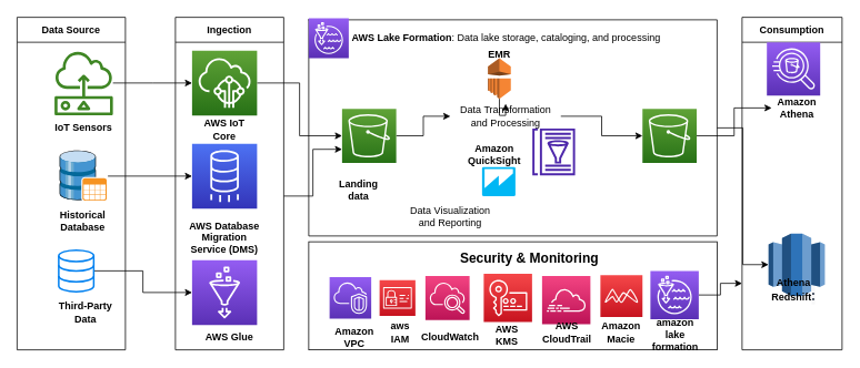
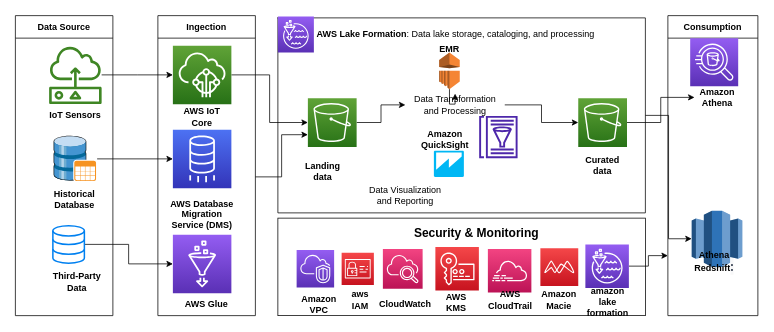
  <mxCell id="0" />
  <mxCell id="1" parent="0" />
  <mxCell id="2" value="" style="shape=table;startSize=0;container=1;collapsible=0;childLayout=tableLayout;" parent="1" vertex="1"><mxGeometry x="370" y="23" width="490" height="260" as="geometry" /></mxCell>
  <mxCell id="3" value="" style="shape=tableRow;horizontal=0;startSize=0;swimlaneHead=0;swimlaneBody=0;strokeColor=inherit;top=0;left=0;bottom=0;right=0;collapsible=0;dropTarget=0;fillColor=none;points=[[0,0.5],[1,0.5]];portConstraint=eastwest;" parent="2" vertex="1"><mxGeometry width="490" height="260" as="geometry" /></mxCell>
  <mxCell id="4" value="" style="shape=partialRectangle;html=1;whiteSpace=wrap;connectable=0;strokeColor=inherit;overflow=hidden;fillColor=none;top=0;left=0;bottom=0;right=0;pointerEvents=1;" parent="3" vertex="1"><mxGeometry width="490" height="260" as="geometry"><mxRectangle width="490" height="260" as="alternateBounds" /></mxGeometry></mxCell>
  <mxCell id="5" style="edgeStyle=orthogonalEdgeStyle;rounded=0;orthogonalLoop=1;jettySize=auto;html=1;exitX=1;exitY=0.5;exitDx=0;exitDy=0;" edge="1" parent="2" source="3" target="3"><mxGeometry relative="1" as="geometry" /></mxCell>
  <mxCell id="6" value="Data Source" style="shape=table;startSize=30;container=1;collapsible=0;childLayout=tableLayout;fontStyle=1" parent="1" vertex="1"><mxGeometry x="20" y="20" width="130" height="400" as="geometry" /></mxCell>
  <mxCell id="7" value="" style="shape=tableRow;horizontal=0;startSize=0;swimlaneHead=0;swimlaneBody=0;strokeColor=inherit;top=0;left=0;bottom=0;right=0;collapsible=0;dropTarget=0;fillColor=none;points=[[0,0.5],[1,0.5]];portConstraint=eastwest;" parent="6" vertex="1"><mxGeometry y="30" width="130" height="370" as="geometry" /></mxCell>
  <mxCell id="8" value="" style="shape=partialRectangle;html=1;whiteSpace=wrap;connectable=0;strokeColor=inherit;overflow=hidden;fillColor=none;top=0;left=0;bottom=0;right=0;pointerEvents=1;" parent="7" vertex="1"><mxGeometry width="130" height="370" as="geometry"><mxRectangle width="130" height="370" as="alternateBounds" /></mxGeometry></mxCell>
  <mxCell id="9" value="" style="edgeStyle=orthogonalEdgeStyle;rounded=0;orthogonalLoop=1;jettySize=auto;html=1;" parent="1" source="10" target="22" edge="1"><mxGeometry relative="1" as="geometry" /></mxCell>
  <mxCell id="10" value="" style="sketch=0;outlineConnect=0;fontColor=#232F3E;gradientColor=none;fillColor=#3F8624;strokeColor=none;dashed=0;verticalLabelPosition=bottom;verticalAlign=top;align=center;html=1;fontSize=12;fontStyle=0;aspect=fixed;pointerEvents=1;shape=mxgraph.aws4.sensor;" parent="1" vertex="1"><mxGeometry x="65" y="60" width="70" height="78" as="geometry" /></mxCell>
  <mxCell id="11" value="IoT Sensors" style="text;strokeColor=none;align=center;fillColor=none;html=1;verticalAlign=middle;whiteSpace=wrap;rounded=0;fontStyle=1" parent="1" vertex="1"><mxGeometry x="50" y="138" width="100" height="30" as="geometry" /></mxCell>
  <mxCell id="12" value="" style="edgeStyle=orthogonalEdgeStyle;rounded=0;orthogonalLoop=1;jettySize=auto;html=1;" parent="1" source="13" target="24" edge="1"><mxGeometry relative="1" as="geometry" /></mxCell>
  <mxCell id="13" value="" style="shadow=0;dashed=0;html=1;labelPosition=center;verticalLabelPosition=bottom;verticalAlign=top;align=center;outlineConnect=0;shape=mxgraph.veeam.3d.database;" parent="1" vertex="1"><mxGeometry x="71" y="180" width="58" height="62" as="geometry" /></mxCell>
  <mxCell id="14" value="Historical Database" style="text;strokeColor=none;align=center;fillColor=none;html=1;verticalAlign=middle;whiteSpace=wrap;rounded=0;fontStyle=1" parent="1" vertex="1"><mxGeometry x="69" y="250" width="60" height="30" as="geometry" /></mxCell>
  <mxCell id="15" value="" style="edgeStyle=orthogonalEdgeStyle;rounded=0;orthogonalLoop=1;jettySize=auto;html=1;" parent="1" source="16" target="26" edge="1"><mxGeometry relative="1" as="geometry" /></mxCell>
  <mxCell id="16" value="" style="html=1;verticalLabelPosition=bottom;align=center;labelBackgroundColor=#ffffff;verticalAlign=top;strokeWidth=2;strokeColor=#0080F0;shadow=0;dashed=0;shape=mxgraph.ios7.icons.data;" parent="1" vertex="1"><mxGeometry x="70" y="300" width="42" height="50" as="geometry" /></mxCell>
  <mxCell id="17" value="Third-Party Data" style="text;strokeColor=none;align=center;fillColor=none;html=1;verticalAlign=middle;whiteSpace=wrap;rounded=0;fontStyle=1" parent="1" vertex="1"><mxGeometry x="65" y="360" width="75" height="30" as="geometry" /></mxCell>
  <mxCell id="18" value="Ingection" style="shape=table;startSize=30;container=1;collapsible=0;childLayout=tableLayout;fontStyle=1" parent="1" vertex="1"><mxGeometry x="210" y="20" width="130" height="400" as="geometry" /></mxCell>
  <mxCell id="19" value="" style="shape=tableRow;horizontal=0;startSize=0;swimlaneHead=0;swimlaneBody=0;strokeColor=inherit;top=0;left=0;bottom=0;right=0;collapsible=0;dropTarget=0;fillColor=none;points=[[0,0.5],[1,0.5]];portConstraint=eastwest;" parent="18" vertex="1"><mxGeometry y="30" width="130" height="370" as="geometry" /></mxCell>
  <mxCell id="20" value="" style="shape=partialRectangle;html=1;whiteSpace=wrap;connectable=0;strokeColor=inherit;overflow=hidden;fillColor=none;top=0;left=0;bottom=0;right=0;pointerEvents=1;" parent="19" vertex="1"><mxGeometry width="130" height="370" as="geometry"><mxRectangle width="130" height="370" as="alternateBounds" /></mxGeometry></mxCell>
  <mxCell id="21" value="" style="edgeStyle=orthogonalEdgeStyle;rounded=0;orthogonalLoop=1;jettySize=auto;html=1;" edge="1" parent="1" source="22" target="57"><mxGeometry relative="1" as="geometry" /></mxCell>
  <mxCell id="22" value="" style="sketch=0;points=[[0,0,0],[0.25,0,0],[0.5,0,0],[0.75,0,0],[1,0,0],[0,1,0],[0.25,1,0],[0.5,1,0],[0.75,1,0],[1,1,0],[0,0.25,0],[0,0.5,0],[0,0.75,0],[1,0.25,0],[1,0.5,0],[1,0.75,0]];outlineConnect=0;fontColor=#232F3E;gradientColor=#60A337;gradientDirection=north;fillColor=#277116;strokeColor=#ffffff;dashed=0;verticalLabelPosition=bottom;verticalAlign=top;align=center;html=1;fontSize=12;fontStyle=0;aspect=fixed;shape=mxgraph.aws4.resourceIcon;resIcon=mxgraph.aws4.iot_core;" parent="1" vertex="1"><mxGeometry x="230" y="60" width="78" height="78" as="geometry" /></mxCell>
  <mxCell id="23" value="AWS IoT Core" style="text;strokeColor=none;align=center;fillColor=none;html=1;verticalAlign=middle;whiteSpace=wrap;rounded=0;fontStyle=1" parent="1" vertex="1"><mxGeometry x="239" y="140" width="60" height="30" as="geometry" /></mxCell>
  <mxCell id="24" value="" style="sketch=0;points=[[0,0,0],[0.25,0,0],[0.5,0,0],[0.75,0,0],[1,0,0],[0,1,0],[0.25,1,0],[0.5,1,0],[0.75,1,0],[1,1,0],[0,0.25,0],[0,0.5,0],[0,0.75,0],[1,0.25,0],[1,0.5,0],[1,0.75,0]];outlineConnect=0;fontColor=#232F3E;gradientColor=#4D72F3;gradientDirection=north;fillColor=#3334B9;strokeColor=#ffffff;dashed=0;verticalLabelPosition=bottom;verticalAlign=top;align=center;html=1;fontSize=12;fontStyle=0;aspect=fixed;shape=mxgraph.aws4.resourceIcon;resIcon=mxgraph.aws4.database_migration_service;" parent="1" vertex="1"><mxGeometry x="230" y="172" width="78" height="78" as="geometry" /></mxCell>
  <mxCell id="25" value="AWS Database Migration Service (DMS)" style="text;strokeColor=none;align=center;fillColor=none;html=1;verticalAlign=middle;whiteSpace=wrap;rounded=0;fontStyle=1" parent="1" vertex="1"><mxGeometry x="219" y="270" width="100" height="30" as="geometry" /></mxCell>
  <mxCell id="26" value="" style="sketch=0;points=[[0,0,0],[0.25,0,0],[0.5,0,0],[0.75,0,0],[1,0,0],[0,1,0],[0.25,1,0],[0.5,1,0],[0.75,1,0],[1,1,0],[0,0.25,0],[0,0.5,0],[0,0.75,0],[1,0.25,0],[1,0.5,0],[1,0.75,0]];outlineConnect=0;fontColor=#232F3E;gradientColor=#945DF2;gradientDirection=north;fillColor=#5A30B5;strokeColor=#ffffff;dashed=0;verticalLabelPosition=bottom;verticalAlign=top;align=center;html=1;fontSize=12;fontStyle=0;aspect=fixed;shape=mxgraph.aws4.resourceIcon;resIcon=mxgraph.aws4.glue;" parent="1" vertex="1"><mxGeometry x="230" y="312" width="78" height="78" as="geometry" /></mxCell>
  <mxCell id="27" value="AWS Glue" style="text;strokeColor=none;align=center;fillColor=none;html=1;verticalAlign=middle;whiteSpace=wrap;rounded=0;fontStyle=1" parent="1" vertex="1"><mxGeometry x="245" y="390" width="60" height="30" as="geometry" /></mxCell>
  <mxCell id="28" value="" style="rounded=0;whiteSpace=wrap;html=1;" parent="1" vertex="1"><mxGeometry x="370" y="290" width="490" height="130" as="geometry" /></mxCell>
  <mxCell id="29" value="" style="sketch=0;points=[[0,0,0],[0.25,0,0],[0.5,0,0],[0.75,0,0],[1,0,0],[0,1,0],[0.25,1,0],[0.5,1,0],[0.75,1,0],[1,1,0],[0,0.25,0],[0,0.5,0],[0,0.75,0],[1,0.25,0],[1,0.5,0],[1,0.75,0]];outlineConnect=0;fontColor=#232F3E;gradientColor=#945DF2;gradientDirection=north;fillColor=#5A30B5;strokeColor=#ffffff;dashed=0;verticalLabelPosition=bottom;verticalAlign=top;align=center;html=1;fontSize=12;fontStyle=0;aspect=fixed;shape=mxgraph.aws4.resourceIcon;resIcon=mxgraph.aws4.vpc;" parent="1" vertex="1"><mxGeometry x="395" y="332.5" width="50" height="50" as="geometry" /></mxCell>
  <mxCell id="30" value="Amazon VPC" style="text;strokeColor=none;align=center;fillColor=none;html=1;verticalAlign=middle;whiteSpace=wrap;rounded=0;fontStyle=1" parent="1" vertex="1"><mxGeometry x="395" y="390" width="60" height="30" as="geometry" /></mxCell>
  <mxCell id="31" value="" style="sketch=0;points=[[0,0,0],[0.25,0,0],[0.5,0,0],[0.75,0,0],[1,0,0],[0,1,0],[0.25,1,0],[0.5,1,0],[0.75,1,0],[1,1,0],[0,0.25,0],[0,0.5,0],[0,0.75,0],[1,0.25,0],[1,0.5,0],[1,0.75,0]];points=[[0,0,0],[0.25,0,0],[0.5,0,0],[0.75,0,0],[1,0,0],[0,1,0],[0.25,1,0],[0.5,1,0],[0.75,1,0],[1,1,0],[0,0.25,0],[0,0.5,0],[0,0.75,0],[1,0.25,0],[1,0.5,0],[1,0.75,0]];outlineConnect=0;fontColor=#232F3E;gradientColor=#F34482;gradientDirection=north;fillColor=#BC1356;strokeColor=#ffffff;dashed=0;verticalLabelPosition=bottom;verticalAlign=top;align=center;html=1;fontSize=12;fontStyle=0;aspect=fixed;shape=mxgraph.aws4.resourceIcon;resIcon=mxgraph.aws4.cloudwatch_2;" parent="1" vertex="1"><mxGeometry x="510" y="331" width="53" height="53" as="geometry" /></mxCell>
  <mxCell id="32" value="CloudWatch" style="text;strokeColor=none;align=center;fillColor=none;html=1;verticalAlign=middle;whiteSpace=wrap;rounded=0;fontStyle=1" parent="1" vertex="1"><mxGeometry x="510" y="390" width="60" height="30" as="geometry" /></mxCell>
  <mxCell id="33" value="" style="sketch=0;points=[[0,0,0],[0.25,0,0],[0.5,0,0],[0.75,0,0],[1,0,0],[0,1,0],[0.25,1,0],[0.5,1,0],[0.75,1,0],[1,1,0],[0,0.25,0],[0,0.5,0],[0,0.75,0],[1,0.25,0],[1,0.5,0],[1,0.75,0]];outlineConnect=0;fontColor=#232F3E;gradientColor=#F54749;gradientDirection=north;fillColor=#C7131F;strokeColor=#ffffff;dashed=0;verticalLabelPosition=bottom;verticalAlign=top;align=center;html=1;fontSize=12;fontStyle=0;aspect=fixed;shape=mxgraph.aws4.resourceIcon;resIcon=mxgraph.aws4.identity_and_access_management;" parent="1" vertex="1"><mxGeometry x="455" y="336" width="43" height="43" as="geometry" /></mxCell>
  <mxCell id="34" value="aws &lt;br&gt;IAM" style="text;strokeColor=none;align=center;fillColor=none;html=1;verticalAlign=middle;whiteSpace=wrap;rounded=0;fontStyle=1" parent="1" vertex="1"><mxGeometry x="450" y="384" width="60" height="30" as="geometry" /></mxCell>
  <mxCell id="35" value="" style="sketch=0;points=[[0,0,0],[0.25,0,0],[0.5,0,0],[0.75,0,0],[1,0,0],[0,1,0],[0.25,1,0],[0.5,1,0],[0.75,1,0],[1,1,0],[0,0.25,0],[0,0.5,0],[0,0.75,0],[1,0.25,0],[1,0.5,0],[1,0.75,0]];outlineConnect=0;fontColor=#232F3E;gradientColor=#F54749;gradientDirection=north;fillColor=#C7131F;strokeColor=#ffffff;dashed=0;verticalLabelPosition=bottom;verticalAlign=top;align=center;html=1;fontSize=12;fontStyle=0;aspect=fixed;shape=mxgraph.aws4.resourceIcon;resIcon=mxgraph.aws4.key_management_service;" parent="1" vertex="1"><mxGeometry x="580" y="328.5" width="58" height="58" as="geometry" /></mxCell>
  <mxCell id="36" value="AWS &lt;br&gt;KMS" style="text;strokeColor=none;align=center;fillColor=none;html=1;verticalAlign=middle;whiteSpace=wrap;rounded=0;fontStyle=1" parent="1" vertex="1"><mxGeometry x="578" y="386.5" width="60" height="30" as="geometry" /></mxCell>
  <mxCell id="37" value="" style="sketch=0;points=[[0,0,0],[0.25,0,0],[0.5,0,0],[0.75,0,0],[1,0,0],[0,1,0],[0.25,1,0],[0.5,1,0],[0.75,1,0],[1,1,0],[0,0.25,0],[0,0.5,0],[0,0.75,0],[1,0.25,0],[1,0.5,0],[1,0.75,0]];points=[[0,0,0],[0.25,0,0],[0.5,0,0],[0.75,0,0],[1,0,0],[0,1,0],[0.25,1,0],[0.5,1,0],[0.75,1,0],[1,1,0],[0,0.25,0],[0,0.5,0],[0,0.75,0],[1,0.25,0],[1,0.5,0],[1,0.75,0]];outlineConnect=0;fontColor=#232F3E;gradientColor=#F34482;gradientDirection=north;fillColor=#BC1356;strokeColor=#ffffff;dashed=0;verticalLabelPosition=bottom;verticalAlign=top;align=center;html=1;fontSize=12;fontStyle=0;aspect=fixed;shape=mxgraph.aws4.resourceIcon;resIcon=mxgraph.aws4.cloudtrail;" parent="1" vertex="1"><mxGeometry x="650" y="331" width="58" height="58" as="geometry" /></mxCell>
  <mxCell id="38" value="AWS CloudTrail" style="text;strokeColor=none;align=center;fillColor=none;html=1;verticalAlign=middle;whiteSpace=wrap;rounded=0;fontStyle=1" parent="1" vertex="1"><mxGeometry x="650" y="384" width="60" height="30" as="geometry" /></mxCell>
  <mxCell id="39" value="Security &amp;amp; Monitoring" style="text;strokeColor=none;align=center;fillColor=none;html=1;verticalAlign=middle;whiteSpace=wrap;rounded=0;fontStyle=1;fontSize=16;" parent="1" vertex="1"><mxGeometry x="530" y="295" width="210" height="30" as="geometry" /></mxCell>
  <mxCell id="40" value="" style="sketch=0;points=[[0,0,0],[0.25,0,0],[0.5,0,0],[0.75,0,0],[1,0,0],[0,1,0],[0.25,1,0],[0.5,1,0],[0.75,1,0],[1,1,0],[0,0.25,0],[0,0.5,0],[0,0.75,0],[1,0.25,0],[1,0.5,0],[1,0.75,0]];outlineConnect=0;fontColor=#232F3E;gradientColor=#F54749;gradientDirection=north;fillColor=#C7131F;strokeColor=#ffffff;dashed=0;verticalLabelPosition=bottom;verticalAlign=top;align=center;html=1;fontSize=12;fontStyle=0;aspect=fixed;shape=mxgraph.aws4.resourceIcon;resIcon=mxgraph.aws4.macie;" parent="1" vertex="1"><mxGeometry x="720" y="330" width="50.5" height="50.5" as="geometry" /></mxCell>
  <mxCell id="41" value="Amazon Macie" style="text;strokeColor=none;align=center;fillColor=none;html=1;verticalAlign=middle;whiteSpace=wrap;rounded=0;fontStyle=1" parent="1" vertex="1"><mxGeometry x="715.25" y="384" width="60" height="30" as="geometry" /></mxCell>
  <mxCell id="42" value="" style="edgeStyle=orthogonalEdgeStyle;rounded=0;orthogonalLoop=1;jettySize=auto;html=1;" edge="1" parent="1" source="43" target="46"><mxGeometry relative="1" as="geometry"><Array as="points"><mxPoint x="864" y="354" /><mxPoint x="864" y="340" /></Array></mxGeometry></mxCell>
  <mxCell id="43" value="" style="sketch=0;points=[[0,0,0],[0.25,0,0],[0.5,0,0],[0.75,0,0],[1,0,0],[0,1,0],[0.25,1,0],[0.5,1,0],[0.75,1,0],[1,1,0],[0,0.25,0],[0,0.5,0],[0,0.75,0],[1,0.25,0],[1,0.5,0],[1,0.75,0]];outlineConnect=0;fontColor=#232F3E;gradientColor=#945DF2;gradientDirection=north;fillColor=#5A30B5;strokeColor=#ffffff;dashed=0;verticalLabelPosition=bottom;verticalAlign=top;align=center;html=1;fontSize=12;fontStyle=0;aspect=fixed;shape=mxgraph.aws4.resourceIcon;resIcon=mxgraph.aws4.lake_formation;" parent="1" vertex="1"><mxGeometry x="780" y="325" width="58" height="58" as="geometry" /></mxCell>
  <mxCell id="44" value="amazon lake formation" style="text;strokeColor=none;align=center;fillColor=none;html=1;verticalAlign=middle;whiteSpace=wrap;rounded=0;fontStyle=1" parent="1" vertex="1"><mxGeometry x="780" y="386.5" width="60" height="30" as="geometry" /></mxCell>
  <mxCell id="45" value="Consumption" style="shape=table;startSize=30;container=1;collapsible=0;childLayout=tableLayout;fontStyle=1" parent="1" vertex="1"><mxGeometry x="890" y="20" width="120" height="400" as="geometry" /></mxCell>
  <mxCell id="46" value="" style="shape=tableRow;horizontal=0;startSize=0;swimlaneHead=0;swimlaneBody=0;strokeColor=inherit;top=0;left=0;bottom=0;right=0;collapsible=0;dropTarget=0;fillColor=none;points=[[0,0.5],[1,0.5]];portConstraint=eastwest;" parent="45" vertex="1"><mxGeometry y="30" width="120" height="370" as="geometry" /></mxCell>
  <mxCell id="47" value="" style="shape=partialRectangle;html=1;whiteSpace=wrap;connectable=0;strokeColor=inherit;overflow=hidden;fillColor=none;top=0;left=0;bottom=0;right=0;pointerEvents=1;" parent="46" vertex="1"><mxGeometry width="120" height="370" as="geometry"><mxRectangle width="120" height="370" as="alternateBounds" /></mxGeometry></mxCell>
  <mxCell id="48" value="&lt;b&gt;AWS Lake Formation&lt;/b&gt;: Data lake storage, cataloging, and processing" style="text;strokeColor=none;align=left;fillColor=none;html=1;verticalAlign=middle;whiteSpace=wrap;rounded=0;" parent="1" vertex="1"><mxGeometry x="420" y="30" width="420" height="30" as="geometry" /></mxCell>
  <mxCell id="49" value="" style="sketch=0;points=[[0,0,0],[0.25,0,0],[0.5,0,0],[0.75,0,0],[1,0,0],[0,1,0],[0.25,1,0],[0.5,1,0],[0.75,1,0],[1,1,0],[0,0.25,0],[0,0.5,0],[0,0.75,0],[1,0.25,0],[1,0.5,0],[1,0.75,0]];outlineConnect=0;fontColor=#232F3E;gradientColor=#945DF2;gradientDirection=north;fillColor=#5A30B5;strokeColor=#ffffff;dashed=0;verticalLabelPosition=bottom;verticalAlign=top;align=center;html=1;fontSize=12;fontStyle=0;aspect=fixed;shape=mxgraph.aws4.resourceIcon;resIcon=mxgraph.aws4.lake_formation;" parent="1" vertex="1"><mxGeometry x="370" y="21" width="48" height="48" as="geometry" /></mxCell>
  <mxCell id="50" value="" style="sketch=0;points=[[0,0,0],[0.25,0,0],[0.5,0,0],[0.75,0,0],[1,0,0],[0,1,0],[0.25,1,0],[0.5,1,0],[0.75,1,0],[1,1,0],[0,0.25,0],[0,0.5,0],[0,0.75,0],[1,0.25,0],[1,0.5,0],[1,0.75,0]];outlineConnect=0;fontColor=#232F3E;gradientColor=#945DF2;gradientDirection=north;fillColor=#5A30B5;strokeColor=#ffffff;dashed=0;verticalLabelPosition=bottom;verticalAlign=top;align=center;html=1;fontSize=12;fontStyle=0;aspect=fixed;shape=mxgraph.aws4.resourceIcon;resIcon=mxgraph.aws4.athena;" parent="1" vertex="1"><mxGeometry x="919.75" y="50" width="64" height="64" as="geometry" /></mxCell>
  <mxCell id="51" value="Amazon Athena" style="text;strokeColor=none;align=center;fillColor=none;html=1;verticalAlign=middle;whiteSpace=wrap;rounded=0;fontStyle=1" parent="1" vertex="1"><mxGeometry x="925.5" y="114" width="60" height="30" as="geometry" /></mxCell>
  <mxCell id="52" value="" style="outlineConnect=0;dashed=0;verticalLabelPosition=bottom;verticalAlign=top;align=center;html=1;shape=mxgraph.aws3.redshift;fillColor=#2E73B8;gradientColor=none;" parent="1" vertex="1"><mxGeometry x="921.75" y="280" width="67.5" height="75" as="geometry" /></mxCell>
  <mxCell id="53" value="Athena Redshift&lt;span style=&quot;color: rgb(55, 65, 81); font-family: Söhne, ui-sans-serif, system-ui, -apple-system, &amp;quot;Segoe UI&amp;quot;, Roboto, Ubuntu, Cantarell, &amp;quot;Noto Sans&amp;quot;, sans-serif, &amp;quot;Helvetica Neue&amp;quot;, Arial, &amp;quot;Apple Color Emoji&amp;quot;, &amp;quot;Segoe UI Emoji&amp;quot;, &amp;quot;Segoe UI Symbol&amp;quot;, &amp;quot;Noto Color Emoji&amp;quot;; font-size: 16px; text-align: left; background-color: rgb(247, 247, 248);&quot;&gt;:&lt;/span&gt;" style="text;strokeColor=none;align=center;fillColor=none;html=1;verticalAlign=middle;whiteSpace=wrap;rounded=0;fontStyle=1" parent="1" vertex="1"><mxGeometry x="921.75" y="332.5" width="60" height="30" as="geometry" /></mxCell>
  <mxCell id="54" value="" style="outlineConnect=0;dashed=0;verticalLabelPosition=bottom;verticalAlign=top;align=center;html=1;shape=mxgraph.aws3.quicksight;fillColor=#00B7F4;gradientColor=none;" parent="1" vertex="1"><mxGeometry x="578" y="200" width="40" height="35" as="geometry" /></mxCell>
  <mxCell id="55" value="Amazon QuickSight" style="text;strokeColor=none;align=center;fillColor=none;html=1;verticalAlign=middle;whiteSpace=wrap;rounded=0;fontStyle=1" parent="1" vertex="1"><mxGeometry x="563" y="170" width="60" height="30" as="geometry" /></mxCell>
  <mxCell id="56" value="" style="edgeStyle=orthogonalEdgeStyle;rounded=0;orthogonalLoop=1;jettySize=auto;html=1;" edge="1" parent="1" source="57" target="64"><mxGeometry relative="1" as="geometry" /></mxCell>
  <mxCell id="57" value="" style="sketch=0;points=[[0,0,0],[0.25,0,0],[0.5,0,0],[0.75,0,0],[1,0,0],[0,1,0],[0.25,1,0],[0.5,1,0],[0.75,1,0],[1,1,0],[0,0.25,0],[0,0.5,0],[0,0.75,0],[1,0.25,0],[1,0.5,0],[1,0.75,0]];outlineConnect=0;fontColor=#232F3E;gradientColor=#60A337;gradientDirection=north;fillColor=#277116;strokeColor=#ffffff;dashed=0;verticalLabelPosition=bottom;verticalAlign=top;align=center;html=1;fontSize=12;fontStyle=0;aspect=fixed;shape=mxgraph.aws4.resourceIcon;resIcon=mxgraph.aws4.s3;" vertex="1" parent="1"><mxGeometry x="410" y="130" width="65" height="65" as="geometry" /></mxCell>
+ <mxCell id="58" value="Curated data" style="text;strokeColor=none;align=center;fillColor=none;html=1;verticalAlign=middle;whiteSpace=wrap;rounded=0;fontStyle=1" vertex="1" parent="1"><mxGeometry x="773" y="202.5" width="60" height="35" as="geometry" /></mxCell>
  <mxCell id="59" value="" style="edgeStyle=orthogonalEdgeStyle;rounded=0;orthogonalLoop=1;jettySize=auto;html=1;" edge="1" parent="1" source="60" target="64"><mxGeometry relative="1" as="geometry" /></mxCell>
  <mxCell id="60" value="" style="outlineConnect=0;dashed=0;verticalLabelPosition=bottom;verticalAlign=top;align=center;html=1;shape=mxgraph.aws3.emr;fillColor=#F58534;gradientColor=none;" vertex="1" parent="1"><mxGeometry x="585" y="69" width="27.5" height="49" as="geometry" /></mxCell>
  <mxCell id="61" value="" style="edgeStyle=orthogonalEdgeStyle;rounded=0;orthogonalLoop=1;jettySize=auto;html=1;entryX=0;entryY=0.75;entryDx=0;entryDy=0;entryPerimeter=0;" edge="1" parent="1" source="19" target="57"><mxGeometry relative="1" as="geometry" /></mxCell>
  <mxCell id="62" value="EMR" style="text;strokeColor=none;align=center;fillColor=none;html=1;verticalAlign=middle;whiteSpace=wrap;rounded=0;fontStyle=1" vertex="1" parent="1"><mxGeometry x="568.75" y="50" width="60" height="30" as="geometry" /></mxCell>
  <mxCell id="63" value="" style="edgeStyle=orthogonalEdgeStyle;rounded=0;orthogonalLoop=1;jettySize=auto;html=1;" edge="1" parent="1" source="64" target="66"><mxGeometry relative="1" as="geometry" /></mxCell>
  <mxCell id="64" value="Data Transformation and Processing" style="text;strokeColor=none;align=center;fillColor=none;html=1;verticalAlign=middle;whiteSpace=wrap;rounded=0;" vertex="1" parent="1"><mxGeometry x="540" y="124" width="132.5" height="30" as="geometry" /></mxCell>
  <mxCell id="65" value="" style="edgeStyle=orthogonalEdgeStyle;rounded=0;orthogonalLoop=1;jettySize=auto;html=1;" edge="1" parent="1" source="66" target="51"><mxGeometry relative="1" as="geometry" /></mxCell>
  <mxCell id="66" value="" style="sketch=0;points=[[0,0,0],[0.25,0,0],[0.5,0,0],[0.75,0,0],[1,0,0],[0,1,0],[0.25,1,0],[0.5,1,0],[0.75,1,0],[1,1,0],[0,0.25,0],[0,0.5,0],[0,0.75,0],[1,0.25,0],[1,0.5,0],[1,0.75,0]];outlineConnect=0;fontColor=#232F3E;gradientColor=#60A337;gradientDirection=north;fillColor=#277116;strokeColor=#ffffff;dashed=0;verticalLabelPosition=bottom;verticalAlign=top;align=center;html=1;fontSize=12;fontStyle=0;aspect=fixed;shape=mxgraph.aws4.resourceIcon;resIcon=mxgraph.aws4.s3;" vertex="1" parent="1"><mxGeometry x="770.5" y="130" width="65" height="65" as="geometry" /></mxCell>
  <mxCell id="67" value="Data Visualization and Reporting" style="text;strokeColor=none;align=center;fillColor=none;html=1;verticalAlign=middle;whiteSpace=wrap;rounded=0;" vertex="1" parent="1"><mxGeometry x="480" y="245" width="120" height="30" as="geometry" /></mxCell>
  <mxCell id="68" value="Landing data" style="text;strokeColor=none;align=center;fillColor=none;html=1;verticalAlign=middle;whiteSpace=wrap;rounded=0;fontStyle=1" vertex="1" parent="1"><mxGeometry x="400" y="210" width="60" height="35" as="geometry" /></mxCell>
  <mxCell id="69" value="" style="edgeStyle=orthogonalEdgeStyle;rounded=0;orthogonalLoop=1;jettySize=auto;html=1;entryX=0;entryY=0.5;entryDx=0;entryDy=0;entryPerimeter=0;" edge="1" parent="1" source="3" target="52"><mxGeometry relative="1" as="geometry" /></mxCell>
  <mxCell id="70" value="" style="sketch=0;outlineConnect=0;fontColor=#232F3E;gradientColor=none;fillColor=#4D27AA;strokeColor=none;dashed=0;verticalLabelPosition=bottom;verticalAlign=top;align=center;html=1;fontSize=12;fontStyle=0;aspect=fixed;pointerEvents=1;shape=mxgraph.aws4.glue_data_catalog;" vertex="1" parent="1"><mxGeometry x="638" y="153.67" width="52" height="56.33" as="geometry" /></mxCell>
